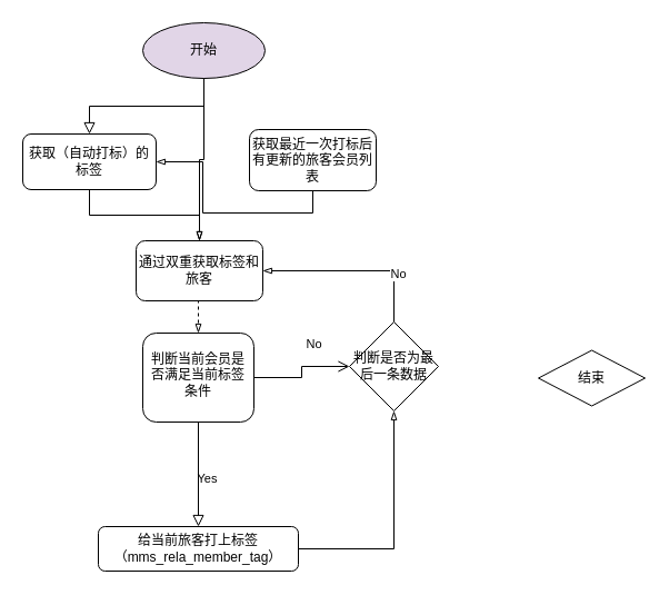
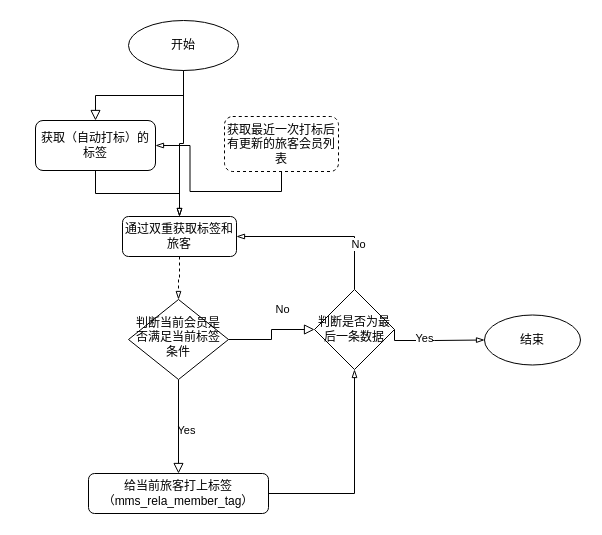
  <mxCell id="0" />
  <mxCell id="1" parent="0" />
  <mxCell id="2" style="edgeStyle=orthogonalEdgeStyle;rounded=0;orthogonalLoop=1;jettySize=auto;html=1;exitX=0.5;exitY=1;exitDx=0;exitDy=0;entryX=0.5;entryY=0;entryDx=0;entryDy=0;endArrow=blockThin;endFill=0;strokeColor=default;strokeWidth=1;" edge="1" parent="1" source="3" target="13"><mxGeometry relative="1" as="geometry" /></mxCell>
- <mxCell id="3" value="获取（自动打标）的标签" style="rounded=1;whiteSpace=wrap;html=1;fontSize=12;glass=0;strokeWidth=1;shadow=0;" parent="1" vertex="1"><mxGeometry x="20" y="120" width="120" height="50" as="geometry" /></mxCell>
+ <mxCell id="3" value="获取（自动打标）的标签" style="rounded=1;whiteSpace=wrap;html=1;fontSize=12;glass=0;strokeWidth=1;shadow=0;" parent="1" vertex="1"><mxGeometry x="35" y="120" width="120" height="50" as="geometry" /></mxCell>
  <mxCell id="4" value="Yes" style="edgeStyle=orthogonalEdgeStyle;rounded=0;html=1;jettySize=auto;orthogonalLoop=1;fontSize=11;endArrow=block;endFill=0;endSize=8;strokeWidth=1;shadow=0;labelBackgroundColor=none;exitX=0.5;exitY=1;exitDx=0;exitDy=0;" parent="1" source="11" target="6" edge="1"><mxGeometry x="0.085" y="8" relative="1" as="geometry"><mxPoint as="offset" /><mxPoint x="226" y="339" as="sourcePoint" /></mxGeometry></mxCell>
  <mxCell id="5" style="edgeStyle=orthogonalEdgeStyle;rounded=0;orthogonalLoop=1;jettySize=auto;html=1;exitX=1;exitY=0.5;exitDx=0;exitDy=0;endArrow=blockThin;endFill=0;strokeColor=default;strokeWidth=1;" edge="1" parent="1" source="6" target="20"><mxGeometry relative="1" as="geometry"><mxPoint x="354" y="380" as="targetPoint" /></mxGeometry></mxCell>
  <mxCell id="6" value="给当前旅客打上标签（mms_rela_member_tag&lt;span style=&quot;color: rgba(0, 0, 0, 0); font-family: monospace; font-size: 0px; text-align: start;&quot;&gt;%3CmxGraphModel%3E%3Croot%3E%3CmxCell%20id%3D%220%22%2F%3E%3CmxCell%20id%3D%221%22%20parent%3D%220%22%2F%3E%3CmxCell%20id%3D%222%22%20value%3D%22Bulb%26lt%3Bbr%26gt%3Bburned%20out%3F%22%20style%3D%22rhombus%3BwhiteSpace%3Dwrap%3Bhtml%3D1%3Bshadow%3D0%3BfontFamily%3DHelvetica%3BfontSize%3D12%3Balign%3Dcenter%3BstrokeWidth%3D1%3Bspacing%3D6%3BspacingTop%3D-4%3B%22%20vertex%3D%221%22%20parent%3D%221%22%3E%3CmxGeometry%20x%3D%22172%22%20y%3D%22420%22%20width%3D%22100%22%20height%3D%2280%22%20as%3D%22geometry%22%2F%3E%3C%2FmxCell%3E%3C%2Froot%3E%3C%2FmxGraphModel&lt;/span&gt;）" style="rounded=1;whiteSpace=wrap;html=1;fontSize=12;glass=0;strokeWidth=1;shadow=0;" parent="1" vertex="1"><mxGeometry x="88" y="473" width="180" height="40" as="geometry" /></mxCell>
- <mxCell id="7" value="No" style="rounded=0;html=1;jettySize=auto;orthogonalLoop=1;fontSize=11;endArrow=open;endFill=0;endSize=8;strokeWidth=1;shadow=0;labelBackgroundColor=none;edgeStyle=orthogonalEdgeStyle;exitX=1;exitY=0.5;exitDx=0;exitDy=0;" parent="1" source="11" target="20" edge="1"><mxGeometry x="0.333" y="20" relative="1" as="geometry"><mxPoint as="offset" /><mxPoint x="178" y="510" as="sourcePoint" /><mxPoint x="314" y="339.5" as="targetPoint" /></mxGeometry></mxCell>
+ <mxCell id="7" value="No" style="rounded=0;html=1;jettySize=auto;orthogonalLoop=1;fontSize=11;endArrow=block;endFill=0;endSize=8;strokeWidth=1;shadow=0;labelBackgroundColor=none;edgeStyle=orthogonalEdgeStyle;exitX=1;exitY=0.5;exitDx=0;exitDy=0;" parent="1" source="11" target="20" edge="1"><mxGeometry x="0.333" y="20" relative="1" as="geometry"><mxPoint as="offset" /><mxPoint x="178" y="510" as="sourcePoint" /><mxPoint x="314" y="339.5" as="targetPoint" /></mxGeometry></mxCell>
  <mxCell id="8" style="edgeStyle=orthogonalEdgeStyle;rounded=0;orthogonalLoop=1;jettySize=auto;html=1;exitX=0.5;exitY=1;exitDx=0;exitDy=0;endArrow=blockThin;endFill=0;strokeColor=default;strokeWidth=1;" edge="1" parent="1" source="9" target="13"><mxGeometry relative="1" as="geometry" /></mxCell>
- <mxCell id="9" value="开始" style="ellipse;whiteSpace=wrap;html=1;fillColor=#e1d5e7;" vertex="1" parent="1"><mxGeometry x="128" y="20" width="110" height="50" as="geometry" /></mxCell>
+ <mxCell id="9" value="开始" style="ellipse;whiteSpace=wrap;html=1;" vertex="1" parent="1"><mxGeometry x="128" y="20" width="110" height="50" as="geometry" /></mxCell>
  <mxCell id="10" value="" style="rounded=0;html=1;jettySize=auto;orthogonalLoop=1;fontSize=11;endArrow=block;endFill=0;endSize=8;strokeWidth=1;shadow=0;labelBackgroundColor=none;edgeStyle=orthogonalEdgeStyle;" edge="1" parent="1" source="9" target="3"><mxGeometry relative="1" as="geometry"><mxPoint x="107" y="72" as="sourcePoint" /><mxPoint x="108" y="110" as="targetPoint" /><Array as="points" /></mxGeometry></mxCell>
- <mxCell id="11" value="判断当前会员是否满足当前标签条件" style="whiteSpace=wrap;html=1;shadow=0;fontFamily=Helvetica;fontSize=12;align=center;strokeWidth=1;spacing=6;spacingTop=-4;rounded=1;" vertex="1" parent="1"><mxGeometry x="128" y="299" width="100" height="80" as="geometry" /></mxCell>
+ <mxCell id="11" value="判断当前会员是否满足当前标签条件" style="rhombus;whiteSpace=wrap;html=1;shadow=0;fontFamily=Helvetica;fontSize=12;align=center;strokeWidth=1;spacing=6;spacingTop=-4;" vertex="1" parent="1"><mxGeometry x="128" y="299" width="100" height="80" as="geometry" /></mxCell>
  <mxCell id="12" style="edgeStyle=orthogonalEdgeStyle;rounded=0;orthogonalLoop=1;jettySize=auto;html=1;exitX=0.5;exitY=1;exitDx=0;exitDy=0;entryX=0.5;entryY=0;entryDx=0;entryDy=0;endArrow=blockThin;endFill=0;strokeColor=default;strokeWidth=1;dashed=1;" edge="1" parent="1" source="13" target="11"><mxGeometry relative="1" as="geometry" /></mxCell>
- <mxCell id="13" value="通过双重获取标签和旅客" style="rounded=1;whiteSpace=wrap;html=1;gradientColor=none;" vertex="1" parent="1"><mxGeometry x="122" y="216" width="114" height="54" as="geometry" /></mxCell>
+ <mxCell id="13" value="通过双重获取标签和旅客" style="rounded=1;whiteSpace=wrap;html=1;gradientColor=none;" vertex="1" parent="1"><mxGeometry x="122" y="216" width="114" height="40" as="geometry" /></mxCell>
  <mxCell id="14" style="edgeStyle=orthogonalEdgeStyle;rounded=0;orthogonalLoop=1;jettySize=auto;html=1;exitX=0.5;exitY=1;exitDx=0;exitDy=0;endArrow=blockThin;endFill=0;strokeColor=default;strokeWidth=1;" edge="1" parent="1" source="15" target="3"><mxGeometry relative="1" as="geometry" /></mxCell>
- <mxCell id="15" value="获取最近一次打标后有更新的旅客会员列表" style="rounded=1;whiteSpace=wrap;html=1;gradientColor=none;" vertex="1" parent="1"><mxGeometry x="224" y="116" width="114" height="55" as="geometry" /></mxCell>
+ <mxCell id="15" value="获取最近一次打标后有更新的旅客会员列表" style="rounded=1;whiteSpace=wrap;html=1;gradientColor=none;dashed=1;" vertex="1" parent="1"><mxGeometry x="224" y="116" width="114" height="55" as="geometry" /></mxCell>
+ <mxCell id="16" style="edgeStyle=orthogonalEdgeStyle;rounded=0;orthogonalLoop=1;jettySize=auto;html=1;exitX=1;exitY=0.5;exitDx=0;exitDy=0;entryX=0;entryY=0.5;entryDx=0;entryDy=0;endArrow=blockThin;endFill=0;strokeColor=default;strokeWidth=1;" edge="1" parent="1" source="20" target="21"><mxGeometry relative="1" as="geometry"><Array as="points"><mxPoint x="434" y="340" /><mxPoint x="434" y="340" /></Array></mxGeometry></mxCell>
+ <mxCell id="17" value="Yes" style="edgeLabel;html=1;align=center;verticalAlign=middle;resizable=0;points=[];" vertex="1" connectable="0" parent="16"><mxGeometry x="-0.209" y="3" relative="1" as="geometry"><mxPoint as="offset" /></mxGeometry></mxCell>
  <mxCell id="18" style="edgeStyle=orthogonalEdgeStyle;rounded=0;orthogonalLoop=1;jettySize=auto;html=1;exitX=0.5;exitY=0;exitDx=0;exitDy=0;entryX=1;entryY=0.5;entryDx=0;entryDy=0;endArrow=blockThin;endFill=0;strokeColor=default;strokeWidth=1;" edge="1" parent="1" source="20" target="13"><mxGeometry relative="1" as="geometry" /></mxCell>
  <mxCell id="19" value="No" style="edgeLabel;html=1;align=center;verticalAlign=middle;resizable=0;points=[];" vertex="1" connectable="0" parent="18"><mxGeometry x="-0.46" y="-3" relative="1" as="geometry"><mxPoint as="offset" /></mxGeometry></mxCell>
  <mxCell id="20" value="判断是否为最后一条数据" style="rhombus;whiteSpace=wrap;html=1;gradientColor=none;" vertex="1" parent="1"><mxGeometry x="314" y="289" width="80" height="80" as="geometry" /></mxCell>
- <mxCell id="21" value="结束" style="rhombus;whiteSpace=wrap;html=1;gradientColor=none;" vertex="1" parent="1"><mxGeometry x="484" y="314.5" width="96" height="50" as="geometry" /></mxCell>
+ <mxCell id="21" value="结束" style="ellipse;whiteSpace=wrap;html=1;gradientColor=none;" vertex="1" parent="1"><mxGeometry x="484" y="314.5" width="96" height="50" as="geometry" /></mxCell>
